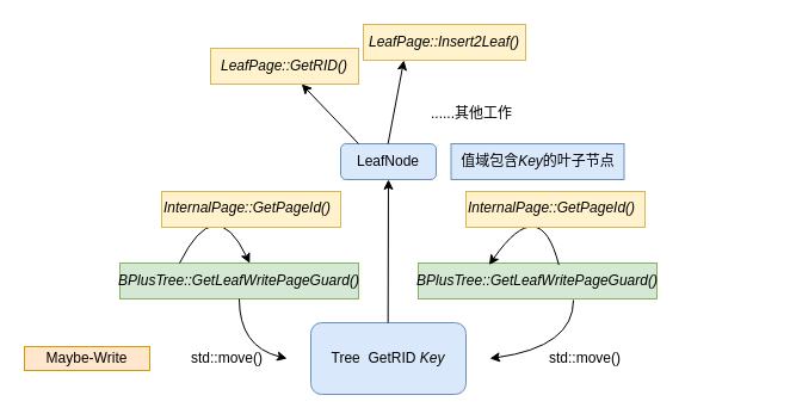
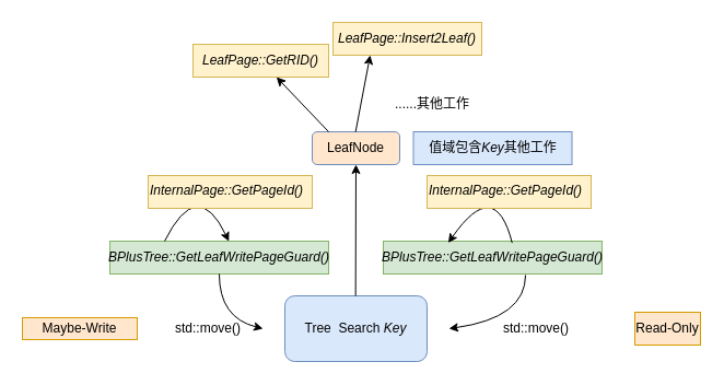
  <mxCell id="0" />
  <mxCell id="1" parent="0" />
- <mxCell id="2" value="Tree&amp;nbsp; GetRID &lt;i&gt;Key&lt;/i&gt;" style="rounded=1;whiteSpace=wrap;html=1;fillColor=#dae8fc;strokeColor=#6c8ebf;" vertex="1" parent="1"><mxGeometry x="260" y="270" width="130" height="60" as="geometry" /></mxCell>
+ <mxCell id="2" value="Tree&amp;nbsp; Search &lt;i&gt;Key&lt;/i&gt;" style="rounded=1;whiteSpace=wrap;html=1;fillColor=#dae8fc;strokeColor=#6c8ebf;" vertex="1" parent="1"><mxGeometry x="260" y="270" width="130" height="60" as="geometry" /></mxCell>
  <mxCell id="3" value="" style="endArrow=classic;html=1;rounded=0;" edge="1" parent="1"><mxGeometry width="50" height="50" relative="1" as="geometry"><mxPoint x="324.66" y="270" as="sourcePoint" /><mxPoint x="325" y="150" as="targetPoint" /></mxGeometry></mxCell>
  <mxCell id="4" value="&lt;i&gt;BPlusTree::&lt;/i&gt;&lt;i&gt;GetLeafWritePageGuard()&lt;/i&gt;" style="text;html=1;align=center;verticalAlign=middle;whiteSpace=wrap;rounded=0;fillColor=#d5e8d4;strokeColor=#82b366;" vertex="1" parent="1"><mxGeometry x="350" y="220" width="200" height="30" as="geometry" /></mxCell>
  <mxCell id="5" value="&lt;i&gt;BPlusTree::GetLeafWritePageGuard()&lt;/i&gt;" style="text;html=1;align=center;verticalAlign=middle;whiteSpace=wrap;rounded=0;fillColor=#d5e8d4;strokeColor=#82b366;" vertex="1" parent="1"><mxGeometry x="100" y="220" width="200" height="30" as="geometry" /></mxCell>
+ <mxCell id="6" value="Read-Only" style="text;html=1;align=center;verticalAlign=middle;whiteSpace=wrap;rounded=0;fillColor=#ffe6cc;strokeColor=#d79b00;" vertex="1" parent="1"><mxGeometry x="580" y="285" width="60" height="30" as="geometry" /></mxCell>
  <mxCell id="7" value="Maybe-Write" style="text;html=1;align=center;verticalAlign=middle;whiteSpace=wrap;rounded=0;fillColor=#ffe6cc;strokeColor=#d79b00;" vertex="1" parent="1"><mxGeometry x="20" y="290" width="105" height="20" as="geometry" /></mxCell>
  <mxCell id="8" value="" style="curved=1;endArrow=classic;html=1;rounded=0;entryX=1;entryY=0.5;entryDx=0;entryDy=0;exitX=0.807;exitY=1.033;exitDx=0;exitDy=0;exitPerimeter=0;" edge="1" parent="1"><mxGeometry width="50" height="50" relative="1" as="geometry"><mxPoint x="480.05" y="250.99" as="sourcePoint" /><mxPoint x="410" y="300" as="targetPoint" /><Array as="points"><mxPoint x="480" y="250" /><mxPoint x="480" y="290" /></Array></mxGeometry></mxCell>
  <mxCell id="9" value="" style="curved=1;endArrow=classic;html=1;rounded=0;" edge="1" parent="1"><mxGeometry width="50" height="50" relative="1" as="geometry"><mxPoint x="200" y="250" as="sourcePoint" /><mxPoint x="240" y="300" as="targetPoint" /><Array as="points"><mxPoint x="200" y="250" /><mxPoint x="200" y="290" /></Array></mxGeometry></mxCell>
  <mxCell id="10" value="std::move()" style="text;html=1;align=center;verticalAlign=middle;whiteSpace=wrap;rounded=0;" vertex="1" parent="1"><mxGeometry x="150" y="285" width="80" height="30" as="geometry" /></mxCell>
  <mxCell id="11" value="std::move()" style="text;html=1;align=center;verticalAlign=middle;whiteSpace=wrap;rounded=0;" vertex="1" parent="1"><mxGeometry x="450" y="285" width="80" height="30" as="geometry" /></mxCell>
  <mxCell id="12" value="" style="curved=1;endArrow=classic;html=1;rounded=0;entryX=0.544;entryY=0.006;entryDx=0;entryDy=0;entryPerimeter=0;exitX=0.25;exitY=0;exitDx=0;exitDy=0;" edge="1" parent="1" source="5" target="5"><mxGeometry width="50" height="50" relative="1" as="geometry"><mxPoint x="180" y="210" as="sourcePoint" /><mxPoint x="220" y="210" as="targetPoint" /><Array as="points"><mxPoint x="180" y="160" /></Array></mxGeometry></mxCell>
  <mxCell id="13" value="" style="curved=1;endArrow=classic;html=1;rounded=0;entryX=0.297;entryY=0.052;entryDx=0;entryDy=0;exitX=0.678;exitY=0.052;exitDx=0;exitDy=0;exitPerimeter=0;entryPerimeter=0;" edge="1" parent="1" target="4"><mxGeometry width="50" height="50" relative="1" as="geometry"><mxPoint x="467.8" y="221.56" as="sourcePoint" /><mxPoint x="432.2" y="220" as="targetPoint" /><Array as="points"><mxPoint x="452.2" y="160" /></Array></mxGeometry></mxCell>
  <mxCell id="14" value="InternalPage::GetPageId()" style="text;whiteSpace=wrap;fontStyle=2;fillColor=#fff2cc;strokeColor=#d6b656;" vertex="1" parent="1"><mxGeometry x="135" y="160" width="150" height="30" as="geometry" /></mxCell>
  <mxCell id="15" value="InternalPage::GetPageId()" style="text;whiteSpace=wrap;fontStyle=2;fillColor=#fff2cc;strokeColor=#d6b656;" vertex="1" parent="1"><mxGeometry x="390" y="160" width="150" height="30" as="geometry" /></mxCell>
- <mxCell id="16" value="LeafNode" style="rounded=1;whiteSpace=wrap;html=1;fillColor=#dae8fc;strokeColor=#6c8ebf;" vertex="1" parent="1"><mxGeometry x="285" y="120" width="80" height="30" as="geometry" /></mxCell>
- <mxCell id="17" value="值域包含&lt;i&gt;Key&lt;/i&gt;的叶子节点" style="text;html=1;align=center;verticalAlign=middle;whiteSpace=wrap;rounded=0;fillColor=#dae8fc;strokeColor=#6c8ebf;" vertex="1" parent="1"><mxGeometry x="377.5" y="120" width="145" height="30" as="geometry" /></mxCell>
+ <mxCell id="16" value="LeafNode" style="rounded=1;whiteSpace=wrap;html=1;fillColor=#ffe6cc;strokeColor=#6c8ebf;" vertex="1" parent="1"><mxGeometry x="285" y="120" width="80" height="30" as="geometry" /></mxCell>
+ <mxCell id="17" value="值域包含&lt;i&gt;Key&lt;/i&gt;其他工作" style="text;html=1;align=center;verticalAlign=middle;whiteSpace=wrap;rounded=0;fillColor=#dae8fc;strokeColor=#6c8ebf;" vertex="1" parent="1"><mxGeometry x="377.5" y="120" width="145" height="30" as="geometry" /></mxCell>
  <mxCell id="18" value="" style="endArrow=classic;html=1;rounded=0;" edge="1" parent="1" target="20"><mxGeometry width="50" height="50" relative="1" as="geometry"><mxPoint x="300" y="120" as="sourcePoint" /><mxPoint x="300" y="70" as="targetPoint" /></mxGeometry></mxCell>
  <mxCell id="19" value="" style="endArrow=classic;html=1;rounded=0;entryX=0.25;entryY=1;entryDx=0;entryDy=0;" edge="1" parent="1" target="21"><mxGeometry width="50" height="50" relative="1" as="geometry"><mxPoint x="324.66" y="120" as="sourcePoint" /><mxPoint x="324.66" y="70" as="targetPoint" /></mxGeometry></mxCell>
  <mxCell id="20" value="&lt;i&gt;LeafPage::GetRID()&lt;/i&gt;" style="text;html=1;align=center;verticalAlign=middle;whiteSpace=wrap;rounded=0;fillColor=#fff2cc;strokeColor=#d6b656;" vertex="1" parent="1"><mxGeometry x="176" y="40" width="124" height="30" as="geometry" /></mxCell>
  <mxCell id="21" value="&lt;i&gt;LeafPage::Insert2Leaf()&lt;/i&gt;" style="text;html=1;align=center;verticalAlign=middle;whiteSpace=wrap;rounded=0;fillColor=#fff2cc;strokeColor=#d6b656;" vertex="1" parent="1"><mxGeometry x="304" y="20" width="136" height="30" as="geometry" /></mxCell>
  <mxCell id="22" value="......其他工作" style="text;html=1;align=center;verticalAlign=middle;whiteSpace=wrap;rounded=0;" vertex="1" parent="1"><mxGeometry x="350" y="80" width="90" height="30" as="geometry" /></mxCell>
